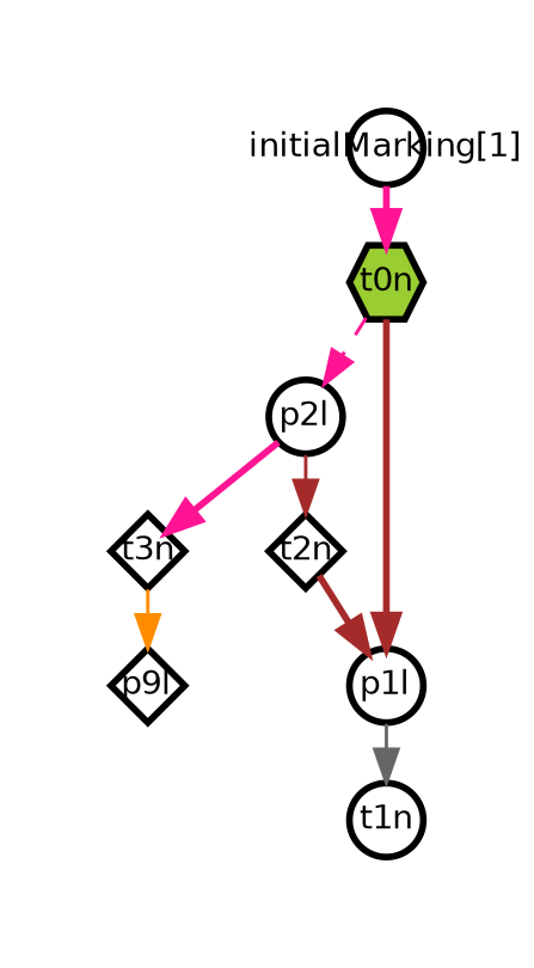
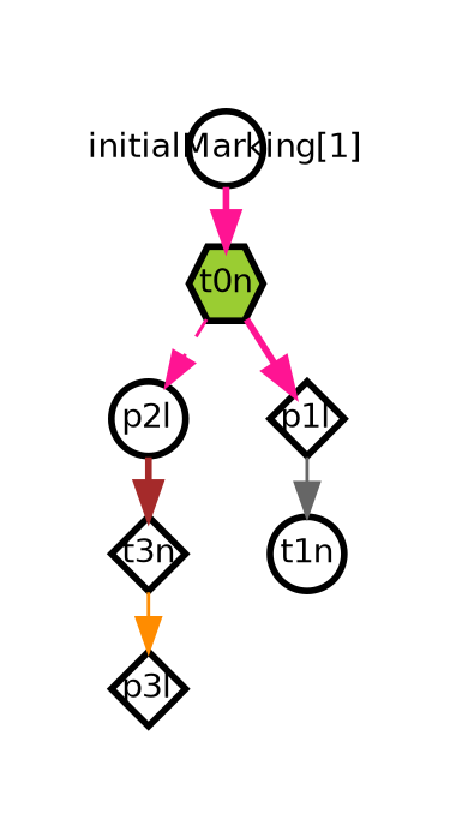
  digraph {
    fontname=Helvetica
    fontsize=10
    nodesep=0.35
    ranksep="0.25 equally"
    node [fillcolor=white fixedsize=true fontname=Helvetica fontsize=10 penwidth=2 shape=ellipse style=filled]
    edge [arrowhead=normal color=brown fontname=Helvetica fontsize=10 style=bold]
    n1 [height=.3 label=p2l width=.3]
    n2 [height=.3 label=t3n shape=diamond width=.3]
-   n3 [height=.3 label=t2n shape=diamond width=.3]
-   n4 [height=.3 label=p9l shape=diamond width=.3]
-   n5 [height=.3 label=p1l width=.3]
+   n4 [height=.3 label=p3l shape=diamond width=.3]
+   n5 [height=.3 label=p1l shape=diamond width=.3]
    n6 [height=.3 label=t1n width=.3]
    n7 [height=.3 label="initialMarking[1]" width=.3]
    n8 [fillcolor="#9ACD32" height=.3 label=t0n shape=hexagon width=.3]
-   n1 -> n2 [color=deeppink]
-   n1 -> n3 [style=solid]
+   n1 -> n2
    n2 -> n4 [color=darkorange style=solid]
-   n3 -> n5
    n5 -> n6 [color=gray40 style=solid]
    n7 -> n8 [color=deeppink]
    n8 -> n1 [color=deeppink style=dashed]
-   n8 -> n5
+   n8 -> n5 [color=deeppink]
  }
